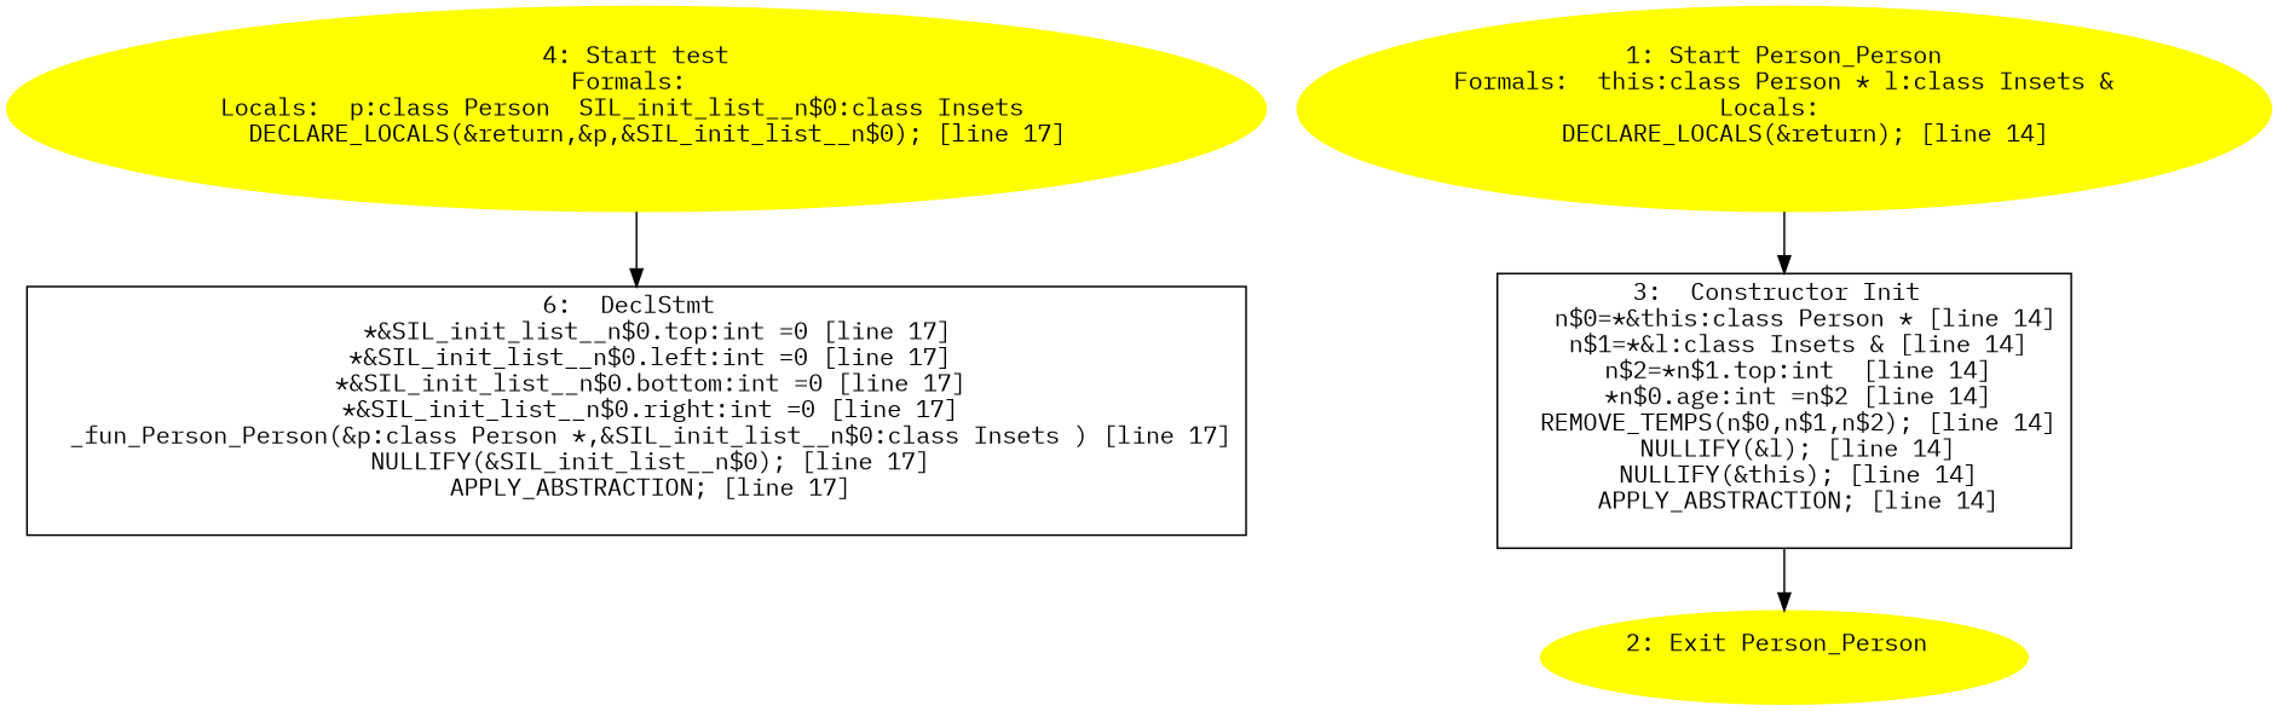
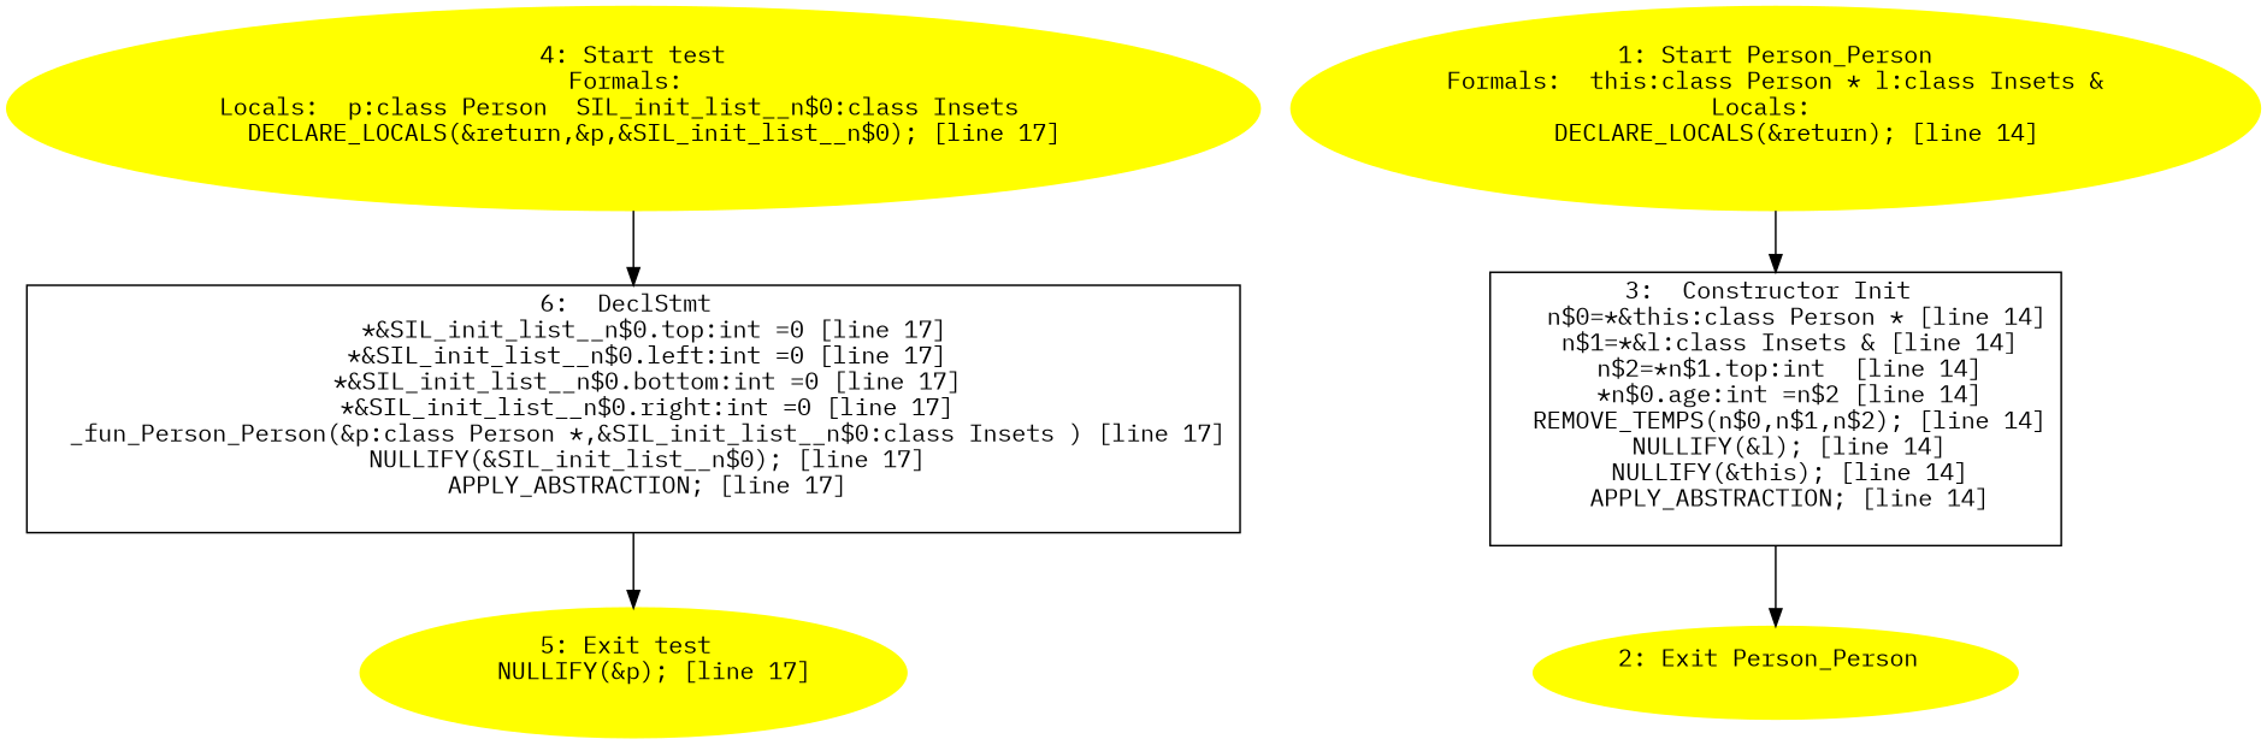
  digraph {
    fontname="IBM Plex Mono"
    node [fontname="IBM Plex Mono" color=yellow style=filled]
    edge [fontname="IBM Plex Mono"]
    n1 [label="6:  DeclStmt \n   *&SIL_init_list__n$0.top:int =0 [line 17]\n  *&SIL_init_list__n$0.left:int =0 [line 17]\n  *&SIL_init_list__n$0.bottom:int =0 [line 17]\n  *&SIL_init_list__n$0.right:int =0 [line 17]\n  _fun_Person_Person(&p:class Person *,&SIL_init_list__n$0:class Insets ) [line 17]\n  NULLIFY(&SIL_init_list__n$0); [line 17]\n  APPLY_ABSTRACTION; [line 17]\n " shape=box color="" style=""]
+   n2 [label="5: Exit test \n   NULLIFY(&p); [line 17]\n "]
    n3 [label="4: Start test\nFormals: \nLocals:  p:class Person  SIL_init_list__n$0:class Insets  \n   DECLARE_LOCALS(&return,&p,&SIL_init_list__n$0); [line 17]\n "]
    n4 [label="3:  Constructor Init \n   n$0=*&this:class Person * [line 14]\n  n$1=*&l:class Insets & [line 14]\n  n$2=*n$1.top:int  [line 14]\n  *n$0.age:int =n$2 [line 14]\n  REMOVE_TEMPS(n$0,n$1,n$2); [line 14]\n  NULLIFY(&l); [line 14]\n  NULLIFY(&this); [line 14]\n  APPLY_ABSTRACTION; [line 14]\n " shape=box color="" style=""]
    n5 [label="2: Exit Person_Person \n  "]
    n6 [label="1: Start Person_Person\nFormals:  this:class Person * l:class Insets &\nLocals:  \n   DECLARE_LOCALS(&return); [line 14]\n "]
+   n1 -> n2
    n3 -> n1
    n4 -> n5
    n6 -> n4
  }
